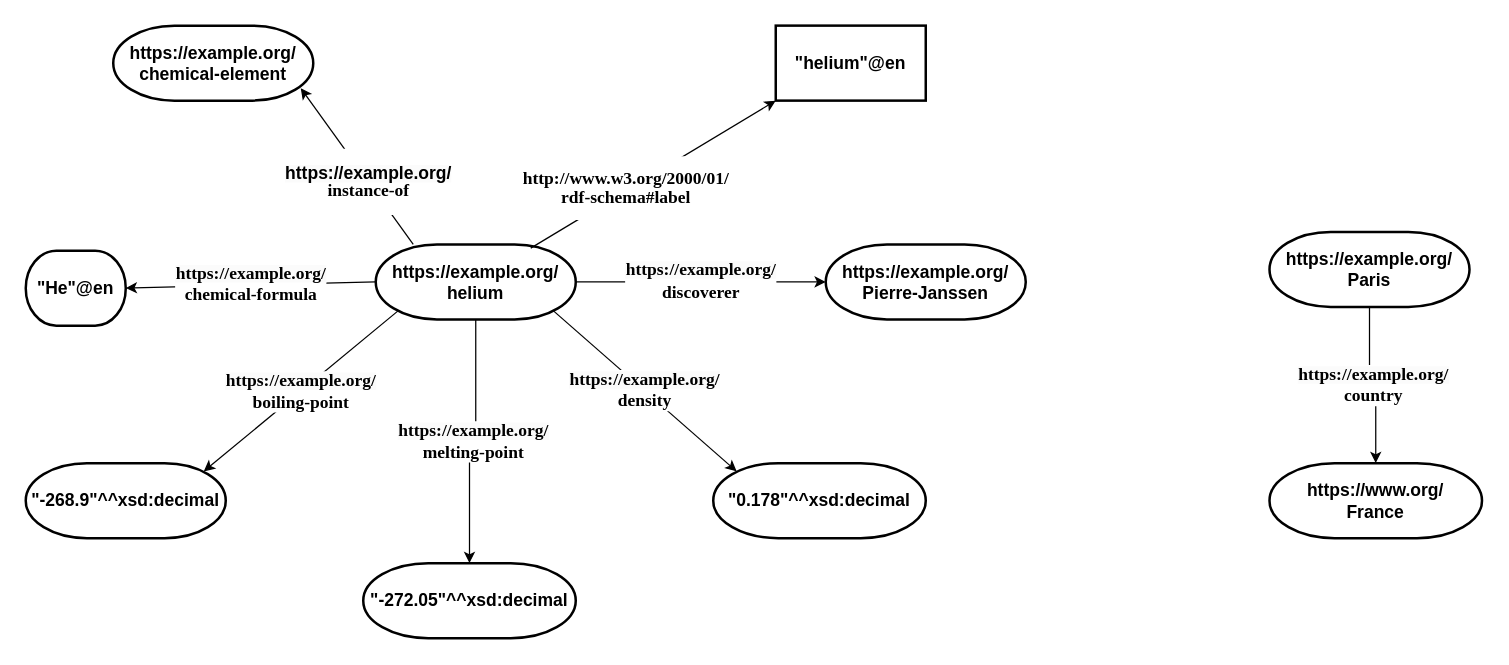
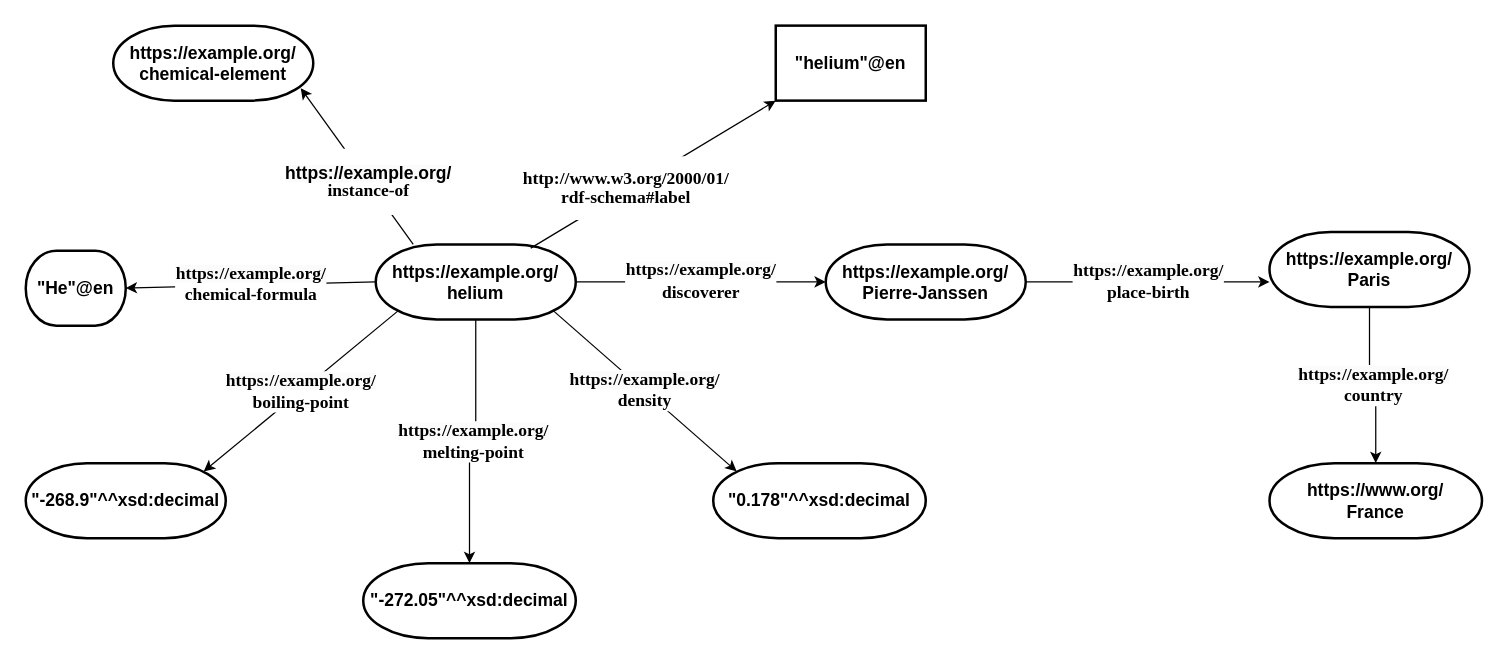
  <mxCell id="0" />
  <mxCell id="1" parent="0" />
  <mxCell id="2" value="&lt;b&gt;&lt;font face=&quot;Georgia&quot;&gt;&lt;span style=&quot;border-color: var(--border-color); background-color: rgb(251, 251, 251);&quot;&gt;&lt;font style=&quot;border-color: var(--border-color); font-size: 14px;&quot;&gt;https://example.org/&lt;br&gt;&lt;/font&gt;&lt;/span&gt;&lt;font style=&quot;font-size: 14px;&quot;&gt;melting-point&lt;/font&gt;&lt;/font&gt;&lt;/b&gt;" style="edgeStyle=orthogonalEdgeStyle;rounded=0;orthogonalLoop=1;jettySize=auto;html=1;fontSize=12;" edge="1" parent="1" source="4" target="9"><mxGeometry relative="1" as="geometry" /></mxCell>
  <mxCell id="3" value="&lt;b style=&quot;border-color: var(--border-color); background-color: rgb(251, 251, 251);&quot;&gt;&lt;font face=&quot;Georgia&quot; style=&quot;border-color: var(--border-color); font-size: 14px;&quot;&gt;https://example.org/&lt;br&gt;&lt;/font&gt;&lt;/b&gt;&lt;b style=&quot;font-size: 14px;&quot;&gt;&lt;font face=&quot;Georgia&quot;&gt;discoverer&lt;br&gt;&lt;/font&gt;&lt;/b&gt;" style="endArrow=classic;html=1;rounded=0;fontSize=12;exitX=1;exitY=0.5;exitDx=0;exitDy=0;entryX=0;entryY=0.5;entryDx=0;entryDy=0;entryPerimeter=0;exitPerimeter=0;" edge="1" parent="1" source="4" target="13"><mxGeometry relative="1" as="geometry"><mxPoint x="440" y="224.5" as="sourcePoint" /><mxPoint x="640" y="219" as="targetPoint" /></mxGeometry></mxCell>
  <mxCell id="4" value="&lt;b style=&quot;font-size: 14px;&quot;&gt;&lt;font style=&quot;font-size: 14px;&quot;&gt;https://example.org/&lt;br&gt;helium&lt;/font&gt;&lt;/b&gt;" style="strokeWidth=2;html=1;shape=mxgraph.flowchart.terminator;whiteSpace=wrap;" vertex="1" parent="1"><mxGeometry x="300" y="195" width="160" height="60" as="geometry" /></mxCell>
  <mxCell id="5" value="&lt;b style=&quot;border-color: var(--border-color);&quot;&gt;&lt;font style=&quot;border-color: var(--border-color); font-size: 14px;&quot;&gt;&quot;He&quot;@en&lt;/font&gt;&lt;/b&gt;" style="strokeWidth=2;html=1;shape=mxgraph.flowchart.terminator;whiteSpace=wrap;" vertex="1" parent="1"><mxGeometry x="20" y="200" width="80" height="60" as="geometry" /></mxCell>
  <mxCell id="6" value="&lt;font style=&quot;font-size: 14px;&quot;&gt;&lt;b style=&quot;border-color: var(--border-color);&quot;&gt;&lt;font style=&quot;border-color: var(--border-color);&quot;&gt;https://example.org/&lt;br&gt;&lt;/font&gt;&lt;/b&gt;&lt;b&gt;&lt;font style=&quot;&quot;&gt;chemical-element&lt;/font&gt;&lt;/b&gt;&lt;/font&gt;" style="strokeWidth=2;html=1;shape=mxgraph.flowchart.terminator;whiteSpace=wrap;" vertex="1" parent="1"><mxGeometry x="90" y="20" width="160" height="60" as="geometry" /></mxCell>
  <mxCell id="7" value="&lt;b style=&quot;border-color: var(--border-color);&quot;&gt;&lt;font style=&quot;border-color: var(--border-color); font-size: 14px;&quot;&gt;&quot;-268.9&quot;^^xsd:decimal&lt;/font&gt;&lt;/b&gt;" style="strokeWidth=2;html=1;shape=mxgraph.flowchart.terminator;whiteSpace=wrap;" vertex="1" parent="1"><mxGeometry x="20" y="370" width="160" height="60" as="geometry" /></mxCell>
  <mxCell id="8" value="&lt;b style=&quot;border-color: var(--border-color);&quot;&gt;&lt;font style=&quot;border-color: var(--border-color); font-size: 14px;&quot;&gt;&quot;0.178&quot;^^xsd:decimal&lt;/font&gt;&lt;/b&gt;&lt;b&gt;&lt;font style=&quot;font-size: 14px;&quot;&gt;&lt;br&gt;&lt;/font&gt;&lt;/b&gt;" style="strokeWidth=2;html=1;shape=mxgraph.flowchart.terminator;whiteSpace=wrap;" vertex="1" parent="1"><mxGeometry x="570" y="370" width="170" height="60" as="geometry" /></mxCell>
  <mxCell id="9" value="&lt;b style=&quot;border-color: var(--border-color);&quot;&gt;&lt;font style=&quot;border-color: var(--border-color); font-size: 14px;&quot;&gt;&quot;-272.05&quot;^^xsd:decimal&lt;/font&gt;&lt;/b&gt;" style="strokeWidth=2;html=1;shape=mxgraph.flowchart.terminator;whiteSpace=wrap;" vertex="1" parent="1"><mxGeometry x="290" y="450" width="170" height="60" as="geometry" /></mxCell>
  <mxCell id="10" value="&lt;font face=&quot;Georgia&quot;&gt;&lt;b style=&quot;border-color: var(--border-color); background-color: rgb(251, 251, 251);&quot;&gt;&lt;font style=&quot;border-color: var(--border-color); font-size: 14px;&quot;&gt;https://example.org/&lt;br&gt;&lt;/font&gt;&lt;/b&gt;&lt;b&gt;&lt;font style=&quot;font-size: 14px;&quot;&gt;country&lt;/font&gt;&lt;/b&gt;&lt;/font&gt;" style="edgeStyle=orthogonalEdgeStyle;rounded=0;orthogonalLoop=1;jettySize=auto;html=1;fontSize=12;" edge="1" parent="1" source="11" target="14"><mxGeometry relative="1" as="geometry" /></mxCell>
  <mxCell id="11" value="&lt;b style=&quot;border-color: var(--border-color);&quot;&gt;&lt;font style=&quot;border-color: var(--border-color); font-size: 14px;&quot;&gt;https://example.org/&lt;br&gt;&lt;/font&gt;&lt;/b&gt;&lt;b&gt;&lt;font style=&quot;font-size: 14px;&quot;&gt;Paris&lt;/font&gt;&lt;/b&gt;" style="strokeWidth=2;html=1;shape=mxgraph.flowchart.terminator;whiteSpace=wrap;" vertex="1" parent="1"><mxGeometry x="1015" y="185" width="160" height="60" as="geometry" /></mxCell>
+ <mxCell id="12" value="&lt;font face=&quot;Georgia&quot;&gt;&lt;b style=&quot;border-color: var(--border-color); background-color: rgb(251, 251, 251);&quot;&gt;&lt;font style=&quot;border-color: var(--border-color); font-size: 14px;&quot;&gt;https://example.org/&lt;br&gt;&lt;/font&gt;&lt;/b&gt;&lt;b&gt;&lt;font style=&quot;font-size: 14px;&quot;&gt;place-birth&lt;/font&gt;&lt;/b&gt;&lt;/font&gt;" style="edgeStyle=orthogonalEdgeStyle;rounded=0;orthogonalLoop=1;jettySize=auto;html=1;fontSize=12;" edge="1" parent="1" source="13" target="11"><mxGeometry relative="1" as="geometry"><Array as="points"><mxPoint x="720" y="225" /><mxPoint x="720" y="225" /></Array><mxPoint as="offset" /></mxGeometry></mxCell>
  <mxCell id="13" value="&lt;b style=&quot;border-color: var(--border-color);&quot;&gt;&lt;font style=&quot;border-color: var(--border-color); font-size: 14px;&quot;&gt;https://example.org/&lt;br&gt;&lt;/font&gt;&lt;/b&gt;&lt;b&gt;&lt;font style=&quot;font-size: 14px;&quot;&gt;Pierre-Janssen&lt;/font&gt;&lt;/b&gt;" style="strokeWidth=2;html=1;shape=mxgraph.flowchart.terminator;whiteSpace=wrap;" vertex="1" parent="1"><mxGeometry x="660" y="195" width="160" height="60" as="geometry" /></mxCell>
  <mxCell id="14" value="&lt;b style=&quot;border-color: var(--border-color);&quot;&gt;&lt;font style=&quot;border-color: var(--border-color); font-size: 14px;&quot;&gt;https://www.org/&lt;br&gt;&lt;/font&gt;&lt;/b&gt;&lt;font face=&quot;sans-serif&quot;&gt;&lt;span style=&quot;font-size: 14px; background-color: rgb(255, 255, 255);&quot;&gt;&lt;b&gt;France&lt;/b&gt;&lt;/span&gt;&lt;/font&gt;" style="strokeWidth=2;html=1;shape=mxgraph.flowchart.terminator;whiteSpace=wrap;" vertex="1" parent="1"><mxGeometry x="1015" y="370" width="170" height="60" as="geometry" /></mxCell>
  <mxCell id="15" value="&lt;font face=&quot;Georgia&quot;&gt;&lt;b style=&quot;border-color: var(--border-color); background-color: rgb(251, 251, 251);&quot;&gt;&lt;font style=&quot;border-color: var(--border-color); font-size: 14px;&quot;&gt;https://example.org/&lt;br&gt;&lt;/font&gt;&lt;/b&gt;&lt;b style=&quot;font-size: 14px;&quot;&gt;chemical-formula&lt;/b&gt;&lt;/font&gt;" style="endArrow=classic;html=1;rounded=0;fontSize=12;exitX=0;exitY=0.5;exitDx=0;exitDy=0;entryX=1;entryY=0.5;entryDx=0;entryDy=0;" edge="1" parent="1" source="4" target="5"><mxGeometry x="-0.0" width="50" height="50" relative="1" as="geometry"><mxPoint x="220" y="265" as="sourcePoint" /><mxPoint x="270" y="215" as="targetPoint" /><mxPoint as="offset" /></mxGeometry></mxCell>
  <mxCell id="16" value="&lt;p style=&quot;line-height: 120%;&quot;&gt;&lt;b style=&quot;border-color: var(--border-color); background-color: rgb(251, 251, 251);&quot;&gt;&lt;font style=&quot;border-color: var(--border-color); font-size: 14px;&quot;&gt;https://example.org/&lt;br&gt;&lt;/font&gt;&lt;/b&gt;&lt;b&gt;&lt;font face=&quot;Georgia&quot; style=&quot;font-size: 14px;&quot;&gt;instance-of&lt;/font&gt;&lt;/b&gt;&lt;/p&gt;" style="endArrow=classic;html=1;rounded=0;fontSize=12;" edge="1" parent="1"><mxGeometry x="-0.195" width="50" height="50" relative="1" as="geometry"><mxPoint x="330" y="195" as="sourcePoint" /><mxPoint x="240" y="70" as="targetPoint" /><mxPoint as="offset" /></mxGeometry></mxCell>
  <mxCell id="17" value="&lt;font face=&quot;Georgia&quot;&gt;&lt;b style=&quot;border-color: var(--border-color); background-color: rgb(251, 251, 251);&quot;&gt;&lt;font style=&quot;border-color: var(--border-color); font-size: 14px;&quot;&gt;https://example.org/&lt;br&gt;&lt;/font&gt;&lt;/b&gt;&lt;b&gt;&lt;font style=&quot;font-size: 14px;&quot;&gt;boiling-point&lt;/font&gt;&lt;/b&gt;&lt;/font&gt;" style="endArrow=classic;html=1;rounded=0;fontSize=12;entryX=0.89;entryY=0.11;entryDx=0;entryDy=0;exitX=0.11;exitY=0.89;exitDx=0;exitDy=0;exitPerimeter=0;entryPerimeter=0;" edge="1" parent="1" source="4" target="7"><mxGeometry x="0.004" width="50" height="50" relative="1" as="geometry"><mxPoint x="330" y="255" as="sourcePoint" /><mxPoint x="270" y="235" as="targetPoint" /><mxPoint as="offset" /></mxGeometry></mxCell>
  <mxCell id="18" value="&lt;font face=&quot;Georgia&quot;&gt;&lt;b&gt;&lt;span style=&quot;border-color: var(--border-color); background-color: rgb(251, 251, 251);&quot;&gt;&lt;font style=&quot;border-color: var(--border-color); font-size: 14px;&quot;&gt;https://example.org/&lt;br&gt;&lt;/font&gt;&lt;/span&gt;&lt;font style=&quot;font-size: 14px;&quot;&gt;density&lt;/font&gt;&lt;/b&gt;&lt;/font&gt;" style="endArrow=classic;html=1;rounded=0;fontSize=12;exitX=0.89;exitY=0.89;exitDx=0;exitDy=0;entryX=0.11;entryY=0.11;entryDx=0;entryDy=0;entryPerimeter=0;exitPerimeter=0;" edge="1" parent="1" source="4" target="8"><mxGeometry x="-0.003" width="50" height="50" relative="1" as="geometry"><mxPoint x="350" y="255" as="sourcePoint" /><mxPoint x="400" y="205" as="targetPoint" /><mxPoint as="offset" /></mxGeometry></mxCell>
  <mxCell id="19" value="&lt;span lang=&quot;DE&quot;&gt;&lt;br&gt;&lt;/span&gt;" style="endArrow=classic;html=1;rounded=0;exitX=0.775;exitY=0.05;exitDx=0;exitDy=0;exitPerimeter=0;entryX=0;entryY=1;entryDx=0;entryDy=0;" edge="1" parent="1" source="4" target="21"><mxGeometry x="-0.424" y="7" width="50" height="50" relative="1" as="geometry"><mxPoint x="750" y="130" as="sourcePoint" /><mxPoint x="810" y="150" as="targetPoint" /><mxPoint as="offset" /></mxGeometry></mxCell>
  <mxCell id="20" value="&lt;p style=&quot;line-height: 120%;&quot;&gt;&lt;font face=&quot;Georgia&quot; style=&quot;font-size: 14px;&quot;&gt;&lt;b&gt;http://www.w3.org/2000/01/&lt;br&gt;rdf-schema#label&lt;/b&gt;&lt;/font&gt;&lt;/p&gt;" style="edgeLabel;html=1;align=center;verticalAlign=middle;resizable=0;points=[];" vertex="1" connectable="0" parent="19"><mxGeometry x="-0.213" y="3" relative="1" as="geometry"><mxPoint as="offset" /></mxGeometry></mxCell>
  <mxCell id="21" value="&lt;b&gt;&lt;font style=&quot;font-size: 14px;&quot;&gt;&quot;helium&quot;@en&lt;/font&gt;&lt;/b&gt;" style="rounded=0;whiteSpace=wrap;html=1;strokeWidth=2;" vertex="1" parent="1"><mxGeometry x="620" y="20" width="120" height="60" as="geometry" /></mxCell>
